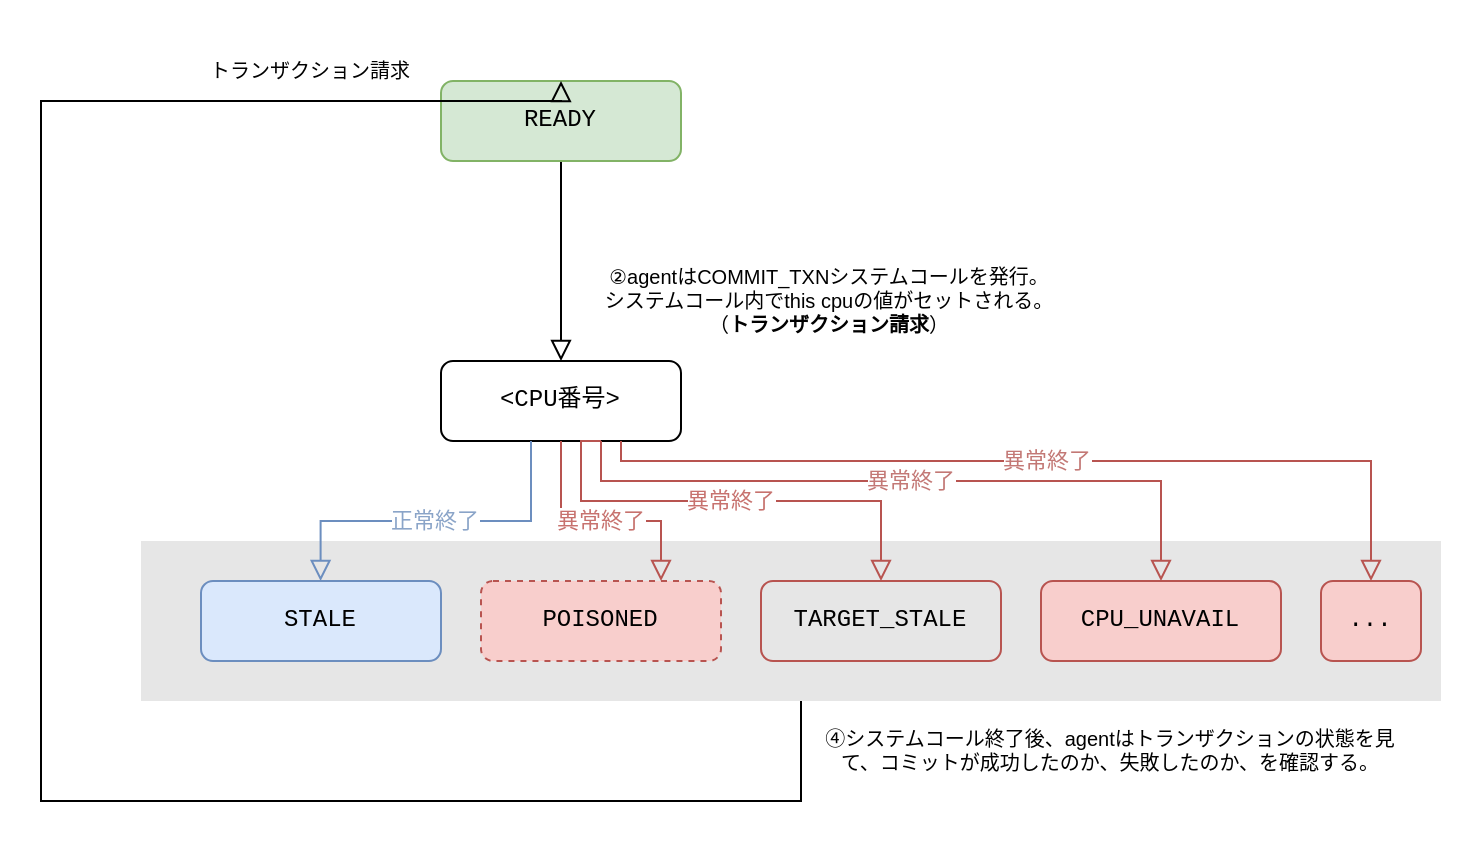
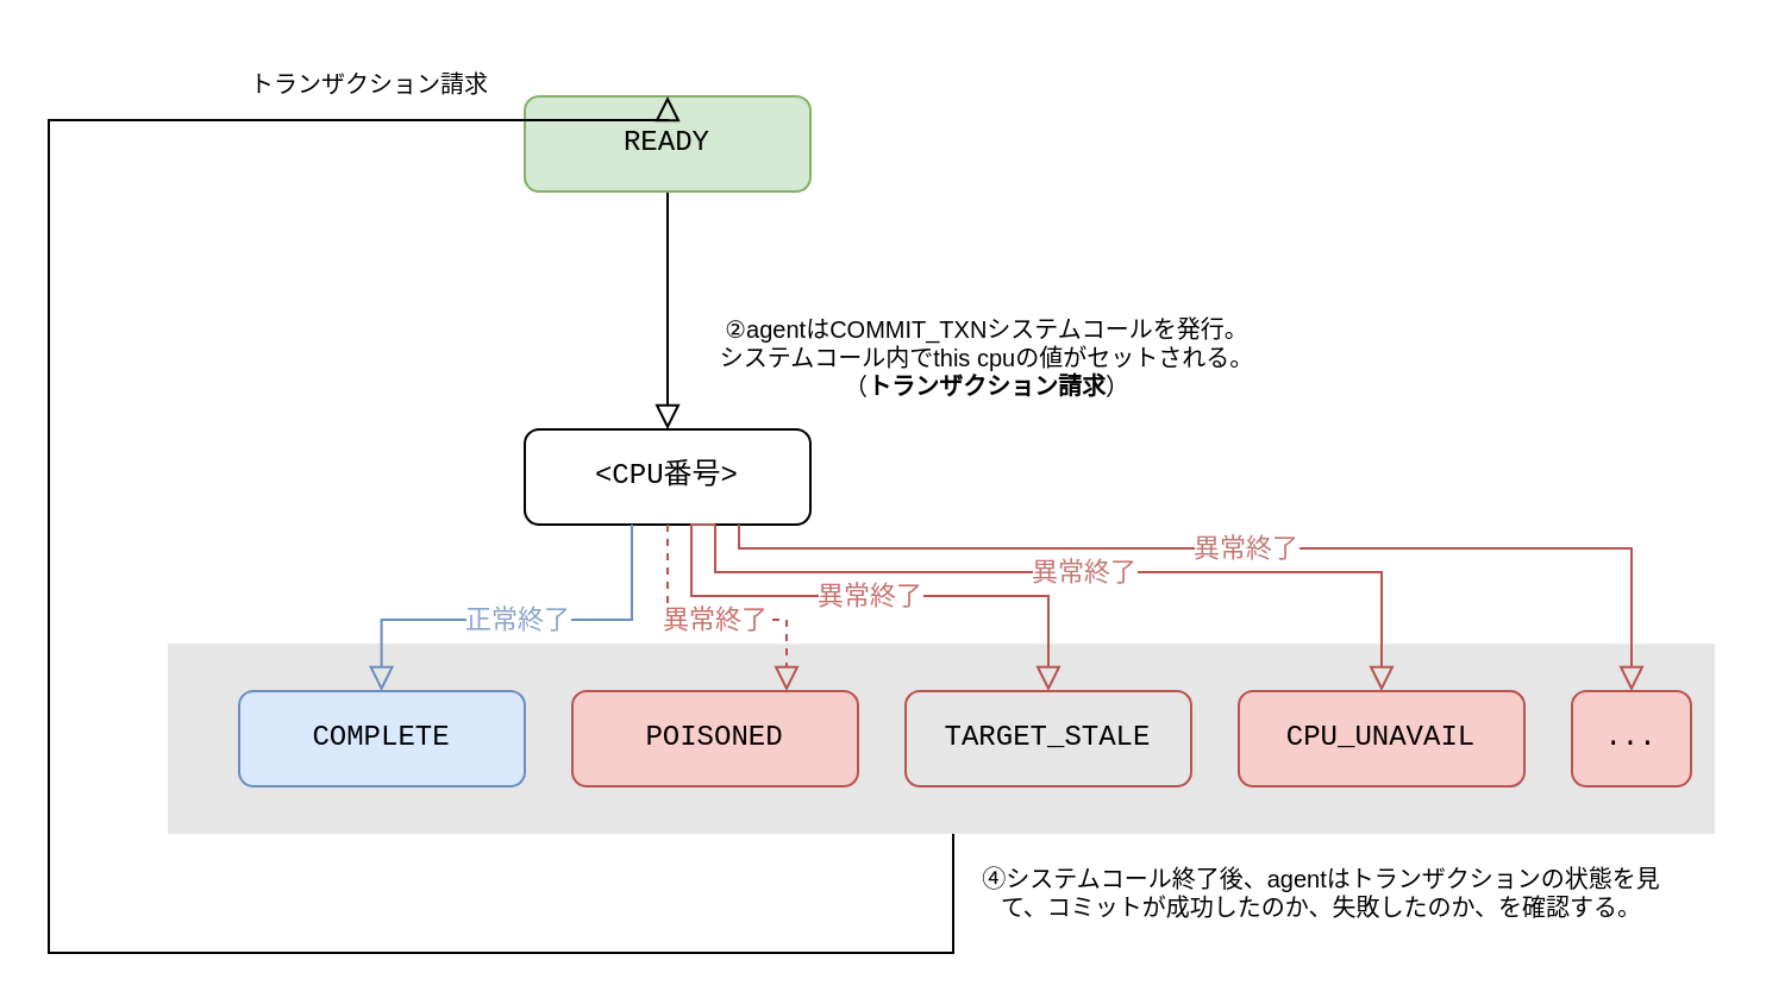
  <mxCell id="0" />
  <mxCell id="1" parent="0" />
  <mxCell id="2" value="" style="rounded=0;whiteSpace=wrap;html=1;fillColor=#E6E6E6;strokeColor=none;" vertex="1" parent="1"><mxGeometry x="70" y="270" width="650" height="80" as="geometry" /></mxCell>
  <mxCell id="3" value="" style="rounded=0;html=1;jettySize=auto;orthogonalLoop=1;fontSize=11;endArrow=block;endFill=0;endSize=8;strokeWidth=1;shadow=0;labelBackgroundColor=none;edgeStyle=orthogonalEdgeStyle;" parent="1" source="4" edge="1"><mxGeometry relative="1" as="geometry"><mxPoint x="280" y="180" as="targetPoint" /></mxGeometry></mxCell>
  <mxCell id="4" value="READY" style="rounded=1;whiteSpace=wrap;html=1;fontSize=12;glass=0;strokeWidth=1;shadow=0;fontFamily=Courier New;fillColor=#d5e8d4;strokeColor=#82b366;" parent="1" vertex="1"><mxGeometry x="220" y="40" width="120" height="40" as="geometry" /></mxCell>
  <mxCell id="5" value="&amp;lt;CPU番号&amp;gt;" style="rounded=1;whiteSpace=wrap;html=1;fontSize=12;glass=0;strokeWidth=1;shadow=0;fontFamily=Courier New;" parent="1" vertex="1"><mxGeometry x="220" y="180" width="120" height="40" as="geometry" /></mxCell>
- <mxCell id="6" value="STALE" style="rounded=1;whiteSpace=wrap;html=1;fontSize=12;glass=0;strokeWidth=1;shadow=0;fillColor=#dae8fc;strokeColor=#6c8ebf;fontFamily=Courier New;" parent="1" vertex="1"><mxGeometry x="100" y="290" width="120" height="40" as="geometry" /></mxCell>
- <mxCell id="7" value="POISONED" style="rounded=1;whiteSpace=wrap;html=1;fontSize=12;glass=0;strokeWidth=1;shadow=0;fillColor=#f8cecc;strokeColor=#b85450;fontFamily=Courier New;dashed=1;" parent="1" vertex="1"><mxGeometry x="240" y="290" width="120" height="40" as="geometry" /></mxCell>
+ <mxCell id="6" value="COMPLETE" style="rounded=1;whiteSpace=wrap;html=1;fontSize=12;glass=0;strokeWidth=1;shadow=0;fillColor=#dae8fc;strokeColor=#6c8ebf;fontFamily=Courier New;" parent="1" vertex="1"><mxGeometry x="100" y="290" width="120" height="40" as="geometry" /></mxCell>
+ <mxCell id="7" value="POISONED" style="rounded=1;whiteSpace=wrap;html=1;fontSize=12;glass=0;strokeWidth=1;shadow=0;fillColor=#f8cecc;strokeColor=#b85450;fontFamily=Courier New;" parent="1" vertex="1"><mxGeometry x="240" y="290" width="120" height="40" as="geometry" /></mxCell>
  <mxCell id="8" value="TARGET_STALE" style="rounded=1;whiteSpace=wrap;html=1;fontSize=12;glass=0;strokeWidth=1;shadow=0;fillColor=#e6e6e6;strokeColor=#b85450;fontFamily=Courier New;" vertex="1" parent="1"><mxGeometry x="380" y="290" width="120" height="40" as="geometry" /></mxCell>
  <mxCell id="9" value="正常終了" style="rounded=0;html=1;jettySize=auto;orthogonalLoop=1;fontSize=11;endArrow=block;endFill=0;endSize=8;strokeWidth=1;shadow=0;labelBackgroundColor=default;edgeStyle=orthogonalEdgeStyle;exitX=0.375;exitY=1;exitDx=0;exitDy=0;exitPerimeter=0;fillColor=#dae8fc;strokeColor=#6c8ebf;fontColor=#8aa4c8;" edge="1" parent="1" source="5"><mxGeometry x="-0.0" relative="1" as="geometry"><mxPoint x="159.8" y="240" as="sourcePoint" /><mxPoint x="159.8" y="290" as="targetPoint" /><Array as="points"><mxPoint x="265" y="260" /><mxPoint x="160" y="260" /></Array><mxPoint as="offset" /></mxGeometry></mxCell>
- <mxCell id="10" value="異常終了" style="rounded=0;html=1;jettySize=auto;orthogonalLoop=1;fontSize=11;endArrow=block;endFill=0;endSize=8;strokeWidth=1;shadow=0;labelBackgroundColor=default;edgeStyle=orthogonalEdgeStyle;exitX=0.5;exitY=1;exitDx=0;exitDy=0;fillColor=#f8cecc;strokeColor=#b85450;entryX=0.75;entryY=0;entryDx=0;entryDy=0;fontColor=#c7726e;" edge="1" parent="1" source="5" target="7"><mxGeometry relative="1" as="geometry"><mxPoint x="300" y="150" as="sourcePoint" /><mxPoint x="300" y="200" as="targetPoint" /><Array as="points"><mxPoint x="280" y="260" /><mxPoint x="330" y="260" /></Array></mxGeometry></mxCell>
+ <mxCell id="10" value="異常終了" style="rounded=0;html=1;jettySize=auto;orthogonalLoop=1;fontSize=11;endArrow=block;endFill=0;endSize=8;strokeWidth=1;shadow=0;labelBackgroundColor=default;edgeStyle=orthogonalEdgeStyle;exitX=0.5;exitY=1;exitDx=0;exitDy=0;fillColor=#f8cecc;strokeColor=#b85450;entryX=0.75;entryY=0;entryDx=0;entryDy=0;fontColor=#c7726e;dashed=1;" edge="1" parent="1" source="5" target="7"><mxGeometry relative="1" as="geometry"><mxPoint x="300" y="150" as="sourcePoint" /><mxPoint x="300" y="200" as="targetPoint" /><Array as="points"><mxPoint x="280" y="260" /><mxPoint x="330" y="260" /></Array></mxGeometry></mxCell>
  <mxCell id="11" value="異常終了" style="rounded=0;html=1;jettySize=auto;orthogonalLoop=1;fontSize=11;endArrow=block;endFill=0;endSize=8;strokeWidth=1;shadow=0;labelBackgroundColor=default;edgeStyle=orthogonalEdgeStyle;entryX=0.5;entryY=0;entryDx=0;entryDy=0;fillColor=#f8cecc;strokeColor=#b85450;fontColor=#c7726e;" edge="1" parent="1" target="8"><mxGeometry relative="1" as="geometry"><mxPoint x="300" y="220" as="sourcePoint" /><mxPoint x="310" y="210" as="targetPoint" /><Array as="points"><mxPoint x="290" y="220" /><mxPoint x="290" y="250" /><mxPoint x="440" y="250" /></Array></mxGeometry></mxCell>
  <mxCell id="12" value="CPU_UNAVAIL" style="rounded=1;whiteSpace=wrap;html=1;fontSize=12;glass=0;strokeWidth=1;shadow=0;fillColor=#f8cecc;strokeColor=#b85450;fontFamily=Courier New;" vertex="1" parent="1"><mxGeometry x="520" y="290" width="120" height="40" as="geometry" /></mxCell>
  <mxCell id="13" value="..." style="rounded=1;whiteSpace=wrap;html=1;fontSize=12;glass=0;strokeWidth=1;shadow=0;fillColor=#f8cecc;strokeColor=#b85450;fontFamily=Courier New;" vertex="1" parent="1"><mxGeometry x="660" y="290" width="50" height="40" as="geometry" /></mxCell>
  <mxCell id="14" value="異常終了" style="rounded=0;html=1;jettySize=auto;orthogonalLoop=1;fontSize=11;endArrow=block;endFill=0;endSize=8;strokeWidth=1;shadow=0;labelBackgroundColor=default;edgeStyle=orthogonalEdgeStyle;fillColor=#f8cecc;strokeColor=#b85450;fontColor=#c37875;" edge="1" parent="1"><mxGeometry relative="1" as="geometry"><mxPoint x="300" y="220" as="sourcePoint" /><mxPoint x="580" y="290" as="targetPoint" /><Array as="points"><mxPoint x="300" y="240" /><mxPoint x="580" y="240" /><mxPoint x="580" y="290" /></Array></mxGeometry></mxCell>
  <mxCell id="15" value="" style="rounded=0;html=1;jettySize=auto;orthogonalLoop=1;fontSize=11;endArrow=block;endFill=0;endSize=8;strokeWidth=1;shadow=0;labelBackgroundColor=none;edgeStyle=orthogonalEdgeStyle;entryX=0.5;entryY=0;entryDx=0;entryDy=0;" edge="1" parent="1" target="4"><mxGeometry relative="1" as="geometry"><mxPoint x="400" y="350" as="sourcePoint" /><mxPoint x="400" y="400" as="targetPoint" /><Array as="points"><mxPoint x="400" y="400" /><mxPoint x="20" y="400" /><mxPoint x="20" y="50" /><mxPoint x="280" y="50" /></Array></mxGeometry></mxCell>
  <mxCell id="16" value="異常終了" style="rounded=0;html=1;jettySize=auto;orthogonalLoop=1;fontSize=11;endArrow=block;endFill=0;endSize=8;strokeWidth=1;shadow=0;labelBackgroundColor=default;edgeStyle=orthogonalEdgeStyle;entryX=0.5;entryY=0;entryDx=0;entryDy=0;fillColor=#f8cecc;strokeColor=#b85450;fontColor=#c37875;" edge="1" parent="1" target="13"><mxGeometry x="0.001" relative="1" as="geometry"><mxPoint x="310" y="220" as="sourcePoint" /><mxPoint x="590" y="290" as="targetPoint" /><Array as="points"><mxPoint x="310" y="230" /><mxPoint x="685" y="230" /></Array><mxPoint as="offset" /></mxGeometry></mxCell>
  <mxCell id="17" value="トランザクション請求" style="text;html=1;align=center;verticalAlign=middle;whiteSpace=wrap;rounded=0;fontSize=10;" vertex="1" parent="1"><mxGeometry x="100" y="20" width="110" height="30" as="geometry" /></mxCell>
  <mxCell id="18" value="②agentはCOMMIT_TXNシステムコールを発行。&lt;br style=&quot;font-size: 10px;&quot;&gt;システムコール内でthis cpuの値がセットされる。&lt;br&gt;（&lt;b&gt;トランザクション請求&lt;/b&gt;）" style="text;html=1;align=center;verticalAlign=middle;whiteSpace=wrap;rounded=0;fontSize=10;" vertex="1" parent="1"><mxGeometry x="240" y="130" width="349" height="40" as="geometry" /></mxCell>
  <mxCell id="19" value="④システムコール終了後、agentはトランザクションの状態を見て、コミットが成功したのか、失敗したのか、を確認する。" style="text;html=1;align=center;verticalAlign=middle;whiteSpace=wrap;rounded=0;fontSize=10;" vertex="1" parent="1"><mxGeometry x="410" y="360" width="290" height="30" as="geometry" /></mxCell>
